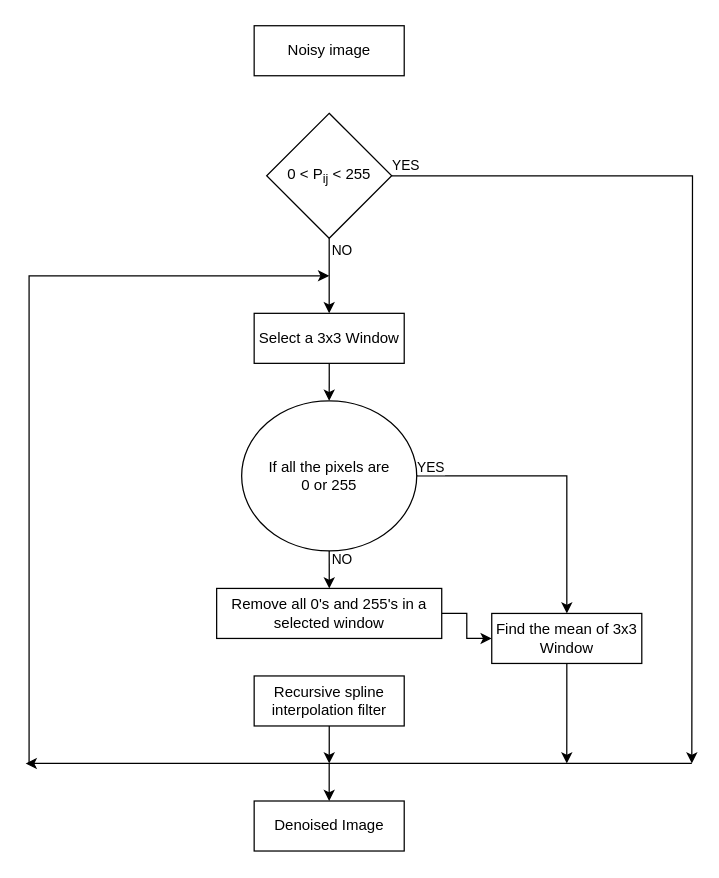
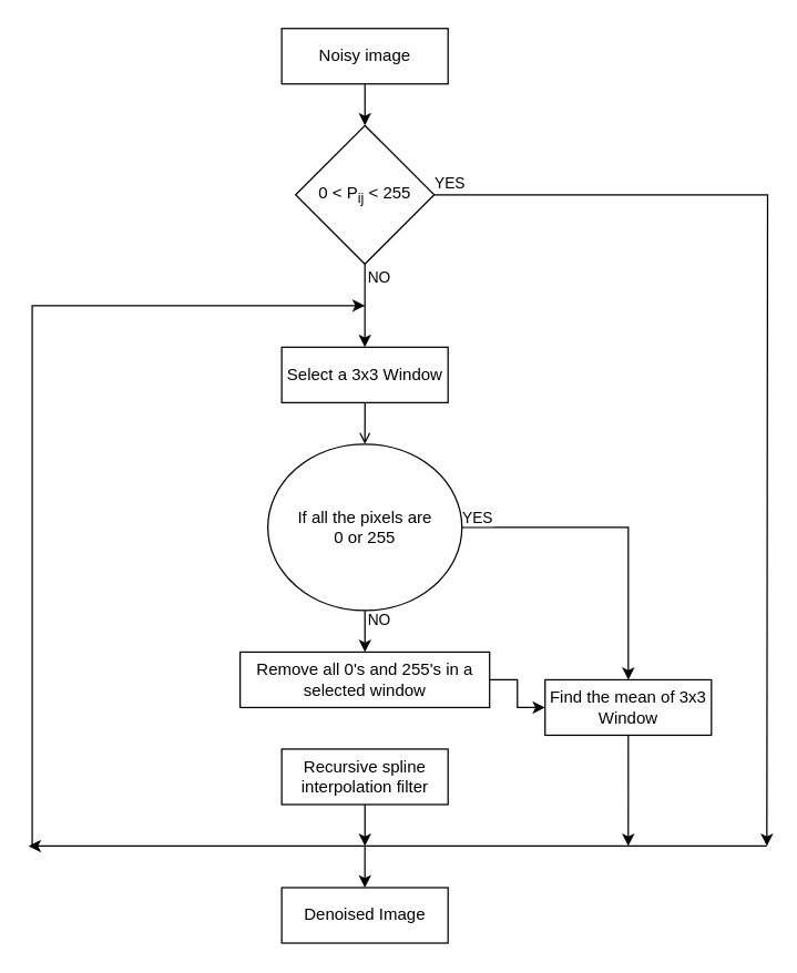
  <mxCell id="0" />
  <mxCell id="1" parent="0" />
+ <mxCell id="2" value="" style="edgeStyle=orthogonalEdgeStyle;rounded=0;orthogonalLoop=1;jettySize=auto;html=1;" edge="1" parent="1" source="3" target="8"><mxGeometry relative="1" as="geometry" /></mxCell>
  <mxCell id="3" value="Noisy image" style="rounded=0;whiteSpace=wrap;html=1;" vertex="1" parent="1"><mxGeometry x="202.76" y="20" width="120" height="40" as="geometry" /></mxCell>
  <mxCell id="4" value="" style="edgeStyle=orthogonalEdgeStyle;rounded=0;orthogonalLoop=1;jettySize=auto;html=1;" edge="1" parent="1" source="8" target="10"><mxGeometry relative="1" as="geometry" /></mxCell>
  <mxCell id="5" value="NO" style="edgeLabel;html=1;align=center;verticalAlign=middle;resizable=0;points=[];" vertex="1" connectable="0" parent="4"><mxGeometry x="-0.71" relative="1" as="geometry"><mxPoint x="10" as="offset" /></mxGeometry></mxCell>
  <mxCell id="6" style="edgeStyle=orthogonalEdgeStyle;rounded=0;orthogonalLoop=1;jettySize=auto;html=1;" edge="1" parent="1" source="8"><mxGeometry relative="1" as="geometry"><mxPoint x="552.76" y="610" as="targetPoint" /></mxGeometry></mxCell>
  <mxCell id="7" value="YES" style="edgeLabel;html=1;align=center;verticalAlign=middle;resizable=0;points=[];" vertex="1" connectable="0" parent="6"><mxGeometry x="-0.92" relative="1" as="geometry"><mxPoint x="-17" y="-9" as="offset" /></mxGeometry></mxCell>
  <mxCell id="8" value="0 &amp;lt; P&lt;sub&gt;ij&lt;/sub&gt; &amp;lt; 255" style="rhombus;whiteSpace=wrap;html=1;rounded=0;" vertex="1" parent="1"><mxGeometry x="212.76" y="90" width="100" height="100" as="geometry" /></mxCell>
- <mxCell id="9" value="" style="edgeStyle=orthogonalEdgeStyle;rounded=0;orthogonalLoop=1;jettySize=auto;html=1;" edge="1" parent="1" source="10" target="15"><mxGeometry relative="1" as="geometry" /></mxCell>
+ <mxCell id="9" value="" style="edgeStyle=orthogonalEdgeStyle;rounded=0;orthogonalLoop=1;jettySize=auto;html=1;endArrow=open;" edge="1" parent="1" source="10" target="15"><mxGeometry relative="1" as="geometry" /></mxCell>
  <mxCell id="10" value="Select a 3x3 Window" style="whiteSpace=wrap;html=1;rounded=0;" vertex="1" parent="1"><mxGeometry x="202.76" y="250" width="120" height="40" as="geometry" /></mxCell>
  <mxCell id="11" value="" style="edgeStyle=orthogonalEdgeStyle;rounded=0;orthogonalLoop=1;jettySize=auto;html=1;" edge="1" parent="1" source="15" target="17"><mxGeometry relative="1" as="geometry" /></mxCell>
  <mxCell id="12" value="NO" style="edgeLabel;html=1;align=center;verticalAlign=middle;resizable=0;points=[];" vertex="1" connectable="0" parent="11"><mxGeometry x="-0.829" relative="1" as="geometry"><mxPoint x="10" y="3" as="offset" /></mxGeometry></mxCell>
  <mxCell id="13" style="edgeStyle=orthogonalEdgeStyle;rounded=0;orthogonalLoop=1;jettySize=auto;html=1;" edge="1" parent="1" source="15" target="21"><mxGeometry relative="1" as="geometry"><mxPoint x="512.76" y="480" as="targetPoint" /></mxGeometry></mxCell>
  <mxCell id="14" value="YES" style="edgeLabel;html=1;align=center;verticalAlign=middle;resizable=0;points=[];" vertex="1" connectable="0" parent="13"><mxGeometry x="-0.905" y="-2" relative="1" as="geometry"><mxPoint y="-10" as="offset" /></mxGeometry></mxCell>
  <mxCell id="15" value="If all the pixels are &lt;br&gt;0 or 255" style="ellipse;whiteSpace=wrap;html=1;" vertex="1" parent="1"><mxGeometry x="192.76" y="320" width="140" height="120" as="geometry" /></mxCell>
  <mxCell id="16" value="" style="edgeStyle=orthogonalEdgeStyle;rounded=0;orthogonalLoop=1;jettySize=auto;html=1;" edge="1" parent="1" source="17" target="21"><mxGeometry relative="1" as="geometry" /></mxCell>
  <mxCell id="17" value="Remove all 0's and 255's in a selected window" style="whiteSpace=wrap;html=1;rounded=0;" vertex="1" parent="1"><mxGeometry x="172.76" y="470" width="180" height="40" as="geometry" /></mxCell>
  <mxCell id="18" style="edgeStyle=orthogonalEdgeStyle;rounded=0;orthogonalLoop=1;jettySize=auto;html=1;" edge="1" parent="1" source="19"><mxGeometry relative="1" as="geometry"><mxPoint x="262.76" y="610" as="targetPoint" /></mxGeometry></mxCell>
  <mxCell id="19" value="Recursive spline interpolation filter" style="whiteSpace=wrap;html=1;rounded=0;" vertex="1" parent="1"><mxGeometry x="202.76" y="540" width="120" height="40" as="geometry" /></mxCell>
  <mxCell id="20" style="edgeStyle=orthogonalEdgeStyle;rounded=0;orthogonalLoop=1;jettySize=auto;html=1;" edge="1" parent="1" source="21"><mxGeometry relative="1" as="geometry"><mxPoint x="452.76" y="610" as="targetPoint" /></mxGeometry></mxCell>
  <mxCell id="21" value="Find the mean of 3x3 Window" style="rounded=0;whiteSpace=wrap;html=1;" vertex="1" parent="1"><mxGeometry x="392.76" y="490" width="120" height="40" as="geometry" /></mxCell>
  <mxCell id="22" value="" style="endArrow=classic;html=1;rounded=0;" edge="1" parent="1"><mxGeometry width="50" height="50" relative="1" as="geometry"><mxPoint x="552.76" y="610" as="sourcePoint" /><mxPoint x="20.001" y="610" as="targetPoint" /></mxGeometry></mxCell>
  <mxCell id="23" value="" style="endArrow=classic;html=1;rounded=0;" edge="1" parent="1" target="24"><mxGeometry width="50" height="50" relative="1" as="geometry"><mxPoint x="262.76" y="610" as="sourcePoint" /><mxPoint x="262.76" y="640" as="targetPoint" /></mxGeometry></mxCell>
  <mxCell id="24" value="Denoised Image" style="rounded=0;whiteSpace=wrap;html=1;" vertex="1" parent="1"><mxGeometry x="202.76" y="640" width="120" height="40" as="geometry" /></mxCell>
  <mxCell id="25" value="" style="endArrow=classic;html=1;rounded=0;" edge="1" parent="1"><mxGeometry width="50" height="50" relative="1" as="geometry"><mxPoint x="22.76" y="610" as="sourcePoint" /><mxPoint x="262.76" y="220" as="targetPoint" /><Array as="points"><mxPoint x="22.76" y="220" /></Array></mxGeometry></mxCell>
